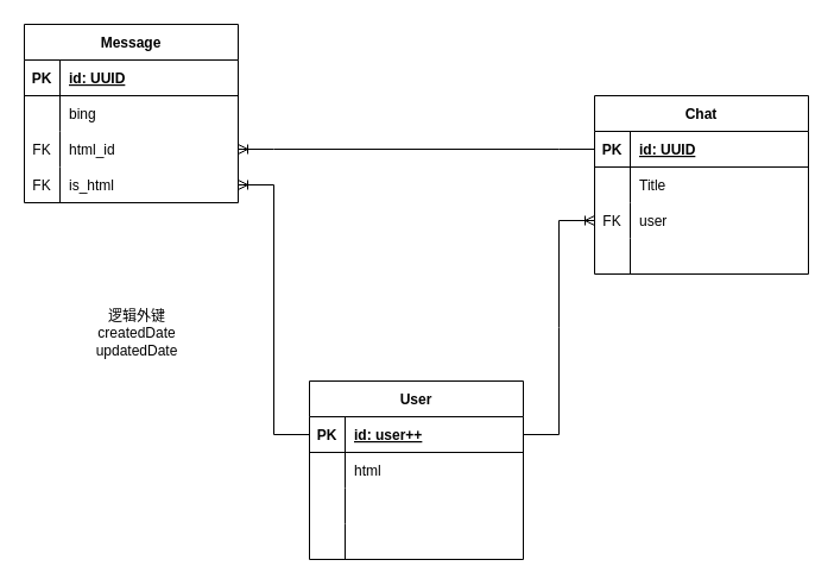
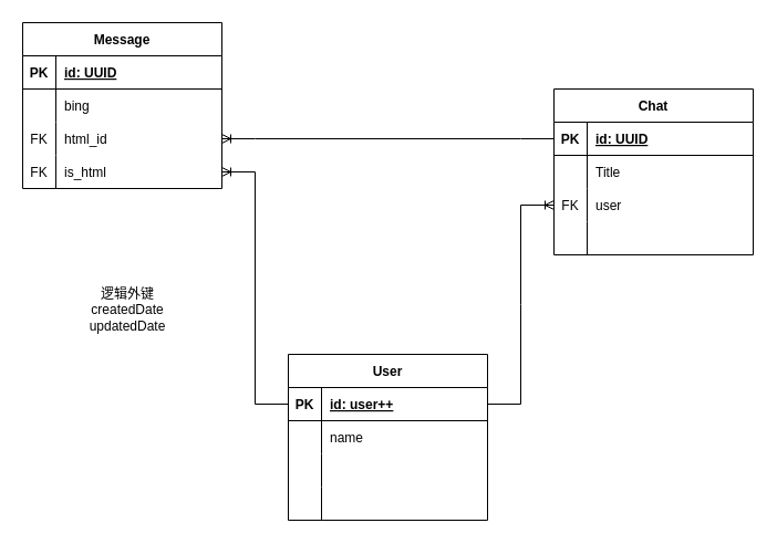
  <mxCell id="0" />
  <mxCell id="1" parent="0" />
  <mxCell id="2" value="Message" style="shape=table;startSize=30;container=1;collapsible=1;childLayout=tableLayout;fixedRows=1;rowLines=0;fontStyle=1;align=center;resizeLast=1;" vertex="1" parent="1"><mxGeometry x="20" y="20" width="180" height="150" as="geometry" /></mxCell>
  <mxCell id="3" value="" style="shape=tableRow;horizontal=0;startSize=0;swimlaneHead=0;swimlaneBody=0;fillColor=none;collapsible=0;dropTarget=0;points=[[0,0.5],[1,0.5]];portConstraint=eastwest;top=0;left=0;right=0;bottom=1;" vertex="1" parent="2"><mxGeometry y="30" width="180" height="30" as="geometry" /></mxCell>
  <mxCell id="4" value="PK" style="shape=partialRectangle;connectable=0;fillColor=none;top=0;left=0;bottom=0;right=0;fontStyle=1;overflow=hidden;" vertex="1" parent="3"><mxGeometry width="30" height="30" as="geometry"><mxRectangle width="30" height="30" as="alternateBounds" /></mxGeometry></mxCell>
  <mxCell id="5" value="id: UUID" style="shape=partialRectangle;connectable=0;fillColor=none;top=0;left=0;bottom=0;right=0;align=left;spacingLeft=6;fontStyle=5;overflow=hidden;" vertex="1" parent="3"><mxGeometry x="30" width="150" height="30" as="geometry"><mxRectangle width="150" height="30" as="alternateBounds" /></mxGeometry></mxCell>
  <mxCell id="6" value="" style="shape=tableRow;horizontal=0;startSize=0;swimlaneHead=0;swimlaneBody=0;fillColor=none;collapsible=0;dropTarget=0;points=[[0,0.5],[1,0.5]];portConstraint=eastwest;top=0;left=0;right=0;bottom=0;" vertex="1" parent="2"><mxGeometry y="60" width="180" height="30" as="geometry" /></mxCell>
  <mxCell id="7" value="" style="shape=partialRectangle;connectable=0;fillColor=none;top=0;left=0;bottom=0;right=0;editable=1;overflow=hidden;" vertex="1" parent="6"><mxGeometry width="30" height="30" as="geometry"><mxRectangle width="30" height="30" as="alternateBounds" /></mxGeometry></mxCell>
  <mxCell id="8" value="bing" style="shape=partialRectangle;connectable=0;fillColor=none;top=0;left=0;bottom=0;right=0;align=left;spacingLeft=6;overflow=hidden;" vertex="1" parent="6"><mxGeometry x="30" width="150" height="30" as="geometry"><mxRectangle width="150" height="30" as="alternateBounds" /></mxGeometry></mxCell>
  <mxCell id="9" value="" style="shape=tableRow;horizontal=0;startSize=0;swimlaneHead=0;swimlaneBody=0;fillColor=none;collapsible=0;dropTarget=0;points=[[0,0.5],[1,0.5]];portConstraint=eastwest;top=0;left=0;right=0;bottom=0;" vertex="1" parent="2"><mxGeometry y="90" width="180" height="30" as="geometry" /></mxCell>
  <mxCell id="10" value="FK" style="shape=partialRectangle;connectable=0;fillColor=none;top=0;left=0;bottom=0;right=0;editable=1;overflow=hidden;" vertex="1" parent="9"><mxGeometry width="30" height="30" as="geometry"><mxRectangle width="30" height="30" as="alternateBounds" /></mxGeometry></mxCell>
  <mxCell id="11" value="html_id" style="shape=partialRectangle;connectable=0;fillColor=none;top=0;left=0;bottom=0;right=0;align=left;spacingLeft=6;overflow=hidden;" vertex="1" parent="9"><mxGeometry x="30" width="150" height="30" as="geometry"><mxRectangle width="150" height="30" as="alternateBounds" /></mxGeometry></mxCell>
  <mxCell id="12" value="" style="shape=tableRow;horizontal=0;startSize=0;swimlaneHead=0;swimlaneBody=0;fillColor=none;collapsible=0;dropTarget=0;points=[[0,0.5],[1,0.5]];portConstraint=eastwest;top=0;left=0;right=0;bottom=0;" vertex="1" parent="2"><mxGeometry y="120" width="180" height="30" as="geometry" /></mxCell>
  <mxCell id="13" value="FK" style="shape=partialRectangle;connectable=0;fillColor=none;top=0;left=0;bottom=0;right=0;editable=1;overflow=hidden;" vertex="1" parent="12"><mxGeometry width="30" height="30" as="geometry"><mxRectangle width="30" height="30" as="alternateBounds" /></mxGeometry></mxCell>
  <mxCell id="14" value="is_html" style="shape=partialRectangle;connectable=0;fillColor=none;top=0;left=0;bottom=0;right=0;align=left;spacingLeft=6;overflow=hidden;" vertex="1" parent="12"><mxGeometry x="30" width="150" height="30" as="geometry"><mxRectangle width="150" height="30" as="alternateBounds" /></mxGeometry></mxCell>
  <mxCell id="15" value="Chat" style="shape=table;startSize=30;container=1;collapsible=1;childLayout=tableLayout;fixedRows=1;rowLines=0;fontStyle=1;align=center;resizeLast=1;" vertex="1" parent="1"><mxGeometry x="500" y="80" width="180" height="150" as="geometry" /></mxCell>
  <mxCell id="16" value="" style="shape=tableRow;horizontal=0;startSize=0;swimlaneHead=0;swimlaneBody=0;fillColor=none;collapsible=0;dropTarget=0;points=[[0,0.5],[1,0.5]];portConstraint=eastwest;top=0;left=0;right=0;bottom=1;" vertex="1" parent="15"><mxGeometry y="30" width="180" height="30" as="geometry" /></mxCell>
  <mxCell id="17" value="PK" style="shape=partialRectangle;connectable=0;fillColor=none;top=0;left=0;bottom=0;right=0;fontStyle=1;overflow=hidden;" vertex="1" parent="16"><mxGeometry width="30" height="30" as="geometry"><mxRectangle width="30" height="30" as="alternateBounds" /></mxGeometry></mxCell>
  <mxCell id="18" value="id: UUID" style="shape=partialRectangle;connectable=0;fillColor=none;top=0;left=0;bottom=0;right=0;align=left;spacingLeft=6;fontStyle=5;overflow=hidden;" vertex="1" parent="16"><mxGeometry x="30" width="150" height="30" as="geometry"><mxRectangle width="150" height="30" as="alternateBounds" /></mxGeometry></mxCell>
  <mxCell id="19" value="" style="shape=tableRow;horizontal=0;startSize=0;swimlaneHead=0;swimlaneBody=0;fillColor=none;collapsible=0;dropTarget=0;points=[[0,0.5],[1,0.5]];portConstraint=eastwest;top=0;left=0;right=0;bottom=0;" vertex="1" parent="15"><mxGeometry y="60" width="180" height="30" as="geometry" /></mxCell>
  <mxCell id="20" value="" style="shape=partialRectangle;connectable=0;fillColor=none;top=0;left=0;bottom=0;right=0;editable=1;overflow=hidden;" vertex="1" parent="19"><mxGeometry width="30" height="30" as="geometry"><mxRectangle width="30" height="30" as="alternateBounds" /></mxGeometry></mxCell>
  <mxCell id="21" value="Title" style="shape=partialRectangle;connectable=0;fillColor=none;top=0;left=0;bottom=0;right=0;align=left;spacingLeft=6;overflow=hidden;" vertex="1" parent="19"><mxGeometry x="30" width="150" height="30" as="geometry"><mxRectangle width="150" height="30" as="alternateBounds" /></mxGeometry></mxCell>
  <mxCell id="22" value="" style="shape=tableRow;horizontal=0;startSize=0;swimlaneHead=0;swimlaneBody=0;fillColor=none;collapsible=0;dropTarget=0;points=[[0,0.5],[1,0.5]];portConstraint=eastwest;top=0;left=0;right=0;bottom=0;" vertex="1" parent="15"><mxGeometry y="90" width="180" height="30" as="geometry" /></mxCell>
  <mxCell id="23" value="FK" style="shape=partialRectangle;connectable=0;fillColor=none;top=0;left=0;bottom=0;right=0;editable=1;overflow=hidden;" vertex="1" parent="22"><mxGeometry width="30" height="30" as="geometry"><mxRectangle width="30" height="30" as="alternateBounds" /></mxGeometry></mxCell>
  <mxCell id="24" value="user" style="shape=partialRectangle;connectable=0;fillColor=none;top=0;left=0;bottom=0;right=0;align=left;spacingLeft=6;overflow=hidden;" vertex="1" parent="22"><mxGeometry x="30" width="150" height="30" as="geometry"><mxRectangle width="150" height="30" as="alternateBounds" /></mxGeometry></mxCell>
  <mxCell id="25" value="" style="shape=tableRow;horizontal=0;startSize=0;swimlaneHead=0;swimlaneBody=0;fillColor=none;collapsible=0;dropTarget=0;points=[[0,0.5],[1,0.5]];portConstraint=eastwest;top=0;left=0;right=0;bottom=0;" vertex="1" parent="15"><mxGeometry y="120" width="180" height="30" as="geometry" /></mxCell>
  <mxCell id="26" value="" style="shape=partialRectangle;connectable=0;fillColor=none;top=0;left=0;bottom=0;right=0;editable=1;overflow=hidden;" vertex="1" parent="25"><mxGeometry width="30" height="30" as="geometry"><mxRectangle width="30" height="30" as="alternateBounds" /></mxGeometry></mxCell>
  <mxCell id="27" value="" style="shape=partialRectangle;connectable=0;fillColor=none;top=0;left=0;bottom=0;right=0;align=left;spacingLeft=6;overflow=hidden;" vertex="1" parent="25"><mxGeometry x="30" width="150" height="30" as="geometry"><mxRectangle width="150" height="30" as="alternateBounds" /></mxGeometry></mxCell>
  <mxCell id="28" value="" style="edgeStyle=entityRelationEdgeStyle;fontSize=12;html=1;endArrow=ERoneToMany;rounded=0;" edge="1" parent="1" source="16" target="9"><mxGeometry width="100" height="100" relative="1" as="geometry"><mxPoint x="190" y="400" as="sourcePoint" /><mxPoint x="290" y="300" as="targetPoint" /></mxGeometry></mxCell>
  <mxCell id="29" value="User" style="shape=table;startSize=30;container=1;collapsible=1;childLayout=tableLayout;fixedRows=1;rowLines=0;fontStyle=1;align=center;resizeLast=1;" vertex="1" parent="1"><mxGeometry x="260" y="320" width="180" height="150" as="geometry" /></mxCell>
  <mxCell id="30" value="" style="shape=tableRow;horizontal=0;startSize=0;swimlaneHead=0;swimlaneBody=0;fillColor=none;collapsible=0;dropTarget=0;points=[[0,0.5],[1,0.5]];portConstraint=eastwest;top=0;left=0;right=0;bottom=1;" vertex="1" parent="29"><mxGeometry y="30" width="180" height="30" as="geometry" /></mxCell>
  <mxCell id="31" value="PK" style="shape=partialRectangle;connectable=0;fillColor=none;top=0;left=0;bottom=0;right=0;fontStyle=1;overflow=hidden;" vertex="1" parent="30"><mxGeometry width="30" height="30" as="geometry"><mxRectangle width="30" height="30" as="alternateBounds" /></mxGeometry></mxCell>
  <mxCell id="32" value="id: user++" style="shape=partialRectangle;connectable=0;fillColor=none;top=0;left=0;bottom=0;right=0;align=left;spacingLeft=6;fontStyle=5;overflow=hidden;" vertex="1" parent="30"><mxGeometry x="30" width="150" height="30" as="geometry"><mxRectangle width="150" height="30" as="alternateBounds" /></mxGeometry></mxCell>
  <mxCell id="33" value="" style="shape=tableRow;horizontal=0;startSize=0;swimlaneHead=0;swimlaneBody=0;fillColor=none;collapsible=0;dropTarget=0;points=[[0,0.5],[1,0.5]];portConstraint=eastwest;top=0;left=0;right=0;bottom=0;" vertex="1" parent="29"><mxGeometry y="60" width="180" height="30" as="geometry" /></mxCell>
  <mxCell id="34" value="" style="shape=partialRectangle;connectable=0;fillColor=none;top=0;left=0;bottom=0;right=0;editable=1;overflow=hidden;" vertex="1" parent="33"><mxGeometry width="30" height="30" as="geometry"><mxRectangle width="30" height="30" as="alternateBounds" /></mxGeometry></mxCell>
- <mxCell id="35" value="html" style="shape=partialRectangle;connectable=0;fillColor=none;top=0;left=0;bottom=0;right=0;align=left;spacingLeft=6;overflow=hidden;" vertex="1" parent="33"><mxGeometry x="30" width="150" height="30" as="geometry"><mxRectangle width="150" height="30" as="alternateBounds" /></mxGeometry></mxCell>
+ <mxCell id="35" value="name" style="shape=partialRectangle;connectable=0;fillColor=none;top=0;left=0;bottom=0;right=0;align=left;spacingLeft=6;overflow=hidden;" vertex="1" parent="33"><mxGeometry x="30" width="150" height="30" as="geometry"><mxRectangle width="150" height="30" as="alternateBounds" /></mxGeometry></mxCell>
  <mxCell id="36" value="" style="shape=tableRow;horizontal=0;startSize=0;swimlaneHead=0;swimlaneBody=0;fillColor=none;collapsible=0;dropTarget=0;points=[[0,0.5],[1,0.5]];portConstraint=eastwest;top=0;left=0;right=0;bottom=0;" vertex="1" parent="29"><mxGeometry y="90" width="180" height="30" as="geometry" /></mxCell>
  <mxCell id="37" value="" style="shape=partialRectangle;connectable=0;fillColor=none;top=0;left=0;bottom=0;right=0;editable=1;overflow=hidden;" vertex="1" parent="36"><mxGeometry width="30" height="30" as="geometry"><mxRectangle width="30" height="30" as="alternateBounds" /></mxGeometry></mxCell>
  <mxCell id="38" value="" style="shape=partialRectangle;connectable=0;fillColor=none;top=0;left=0;bottom=0;right=0;align=left;spacingLeft=6;overflow=hidden;" vertex="1" parent="36"><mxGeometry x="30" width="150" height="30" as="geometry"><mxRectangle width="150" height="30" as="alternateBounds" /></mxGeometry></mxCell>
  <mxCell id="39" value="" style="shape=tableRow;horizontal=0;startSize=0;swimlaneHead=0;swimlaneBody=0;fillColor=none;collapsible=0;dropTarget=0;points=[[0,0.5],[1,0.5]];portConstraint=eastwest;top=0;left=0;right=0;bottom=0;" vertex="1" parent="29"><mxGeometry y="120" width="180" height="30" as="geometry" /></mxCell>
  <mxCell id="40" value="" style="shape=partialRectangle;connectable=0;fillColor=none;top=0;left=0;bottom=0;right=0;editable=1;overflow=hidden;" vertex="1" parent="39"><mxGeometry width="30" height="30" as="geometry"><mxRectangle width="30" height="30" as="alternateBounds" /></mxGeometry></mxCell>
  <mxCell id="41" value="" style="shape=partialRectangle;connectable=0;fillColor=none;top=0;left=0;bottom=0;right=0;align=left;spacingLeft=6;overflow=hidden;" vertex="1" parent="39"><mxGeometry x="30" width="150" height="30" as="geometry"><mxRectangle width="150" height="30" as="alternateBounds" /></mxGeometry></mxCell>
  <mxCell id="42" value="" style="edgeStyle=entityRelationEdgeStyle;fontSize=12;html=1;endArrow=ERoneToMany;rounded=0;exitX=0;exitY=0.5;exitDx=0;exitDy=0;" edge="1" parent="1" source="30" target="12"><mxGeometry width="100" height="100" relative="1" as="geometry"><mxPoint x="370" y="135" as="sourcePoint" /><mxPoint x="210" y="135" as="targetPoint" /></mxGeometry></mxCell>
  <mxCell id="43" value="" style="edgeStyle=entityRelationEdgeStyle;fontSize=12;html=1;endArrow=ERoneToMany;rounded=0;entryX=0;entryY=0.5;entryDx=0;entryDy=0;" edge="1" parent="1" source="30" target="22"><mxGeometry width="100" height="100" relative="1" as="geometry"><mxPoint x="270" y="375" as="sourcePoint" /><mxPoint x="210" y="165" as="targetPoint" /></mxGeometry></mxCell>
  <mxCell id="44" value="逻辑外键&lt;br&gt;createdDate&lt;br&gt;updatedDate" style="text;html=1;strokeColor=none;fillColor=none;align=center;verticalAlign=middle;whiteSpace=wrap;rounded=0;" vertex="1" parent="1"><mxGeometry x="65" y="255" width="100" height="50" as="geometry" /></mxCell>
